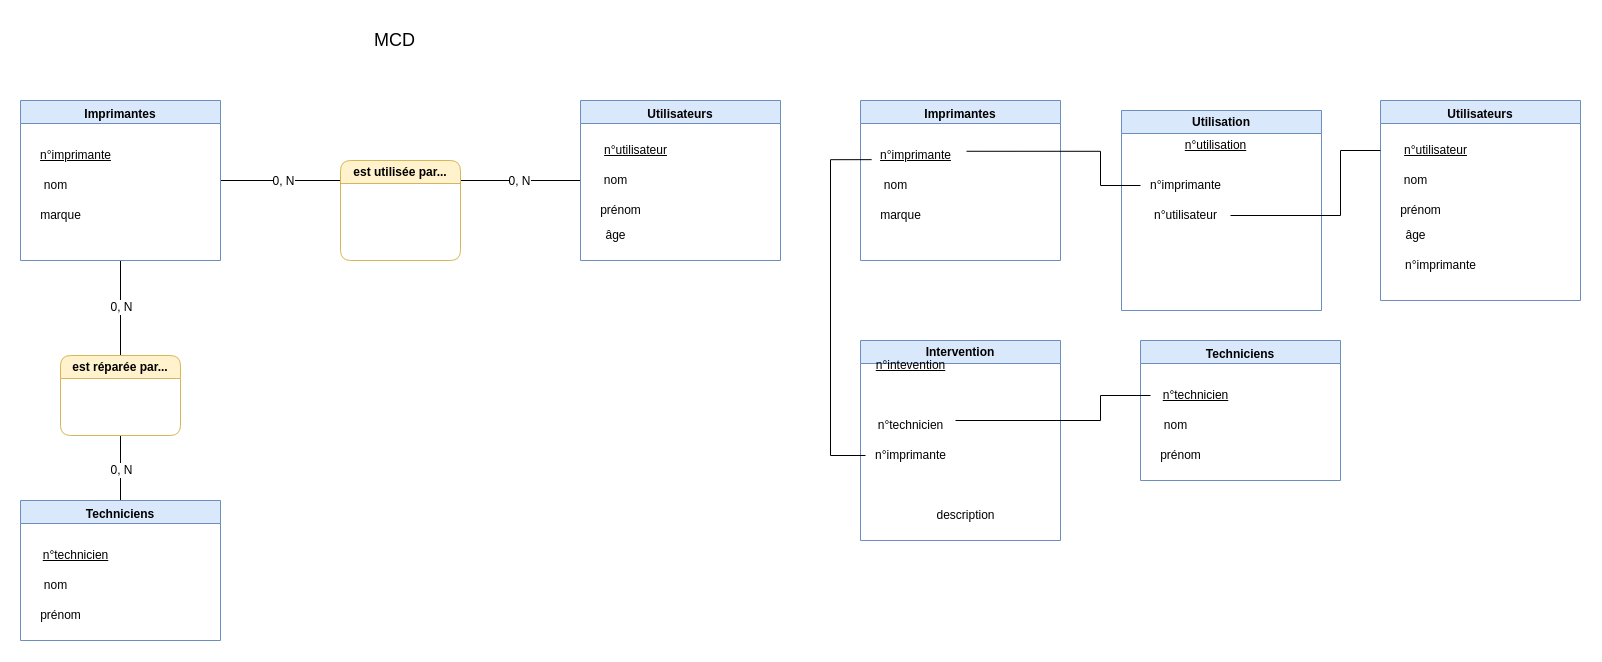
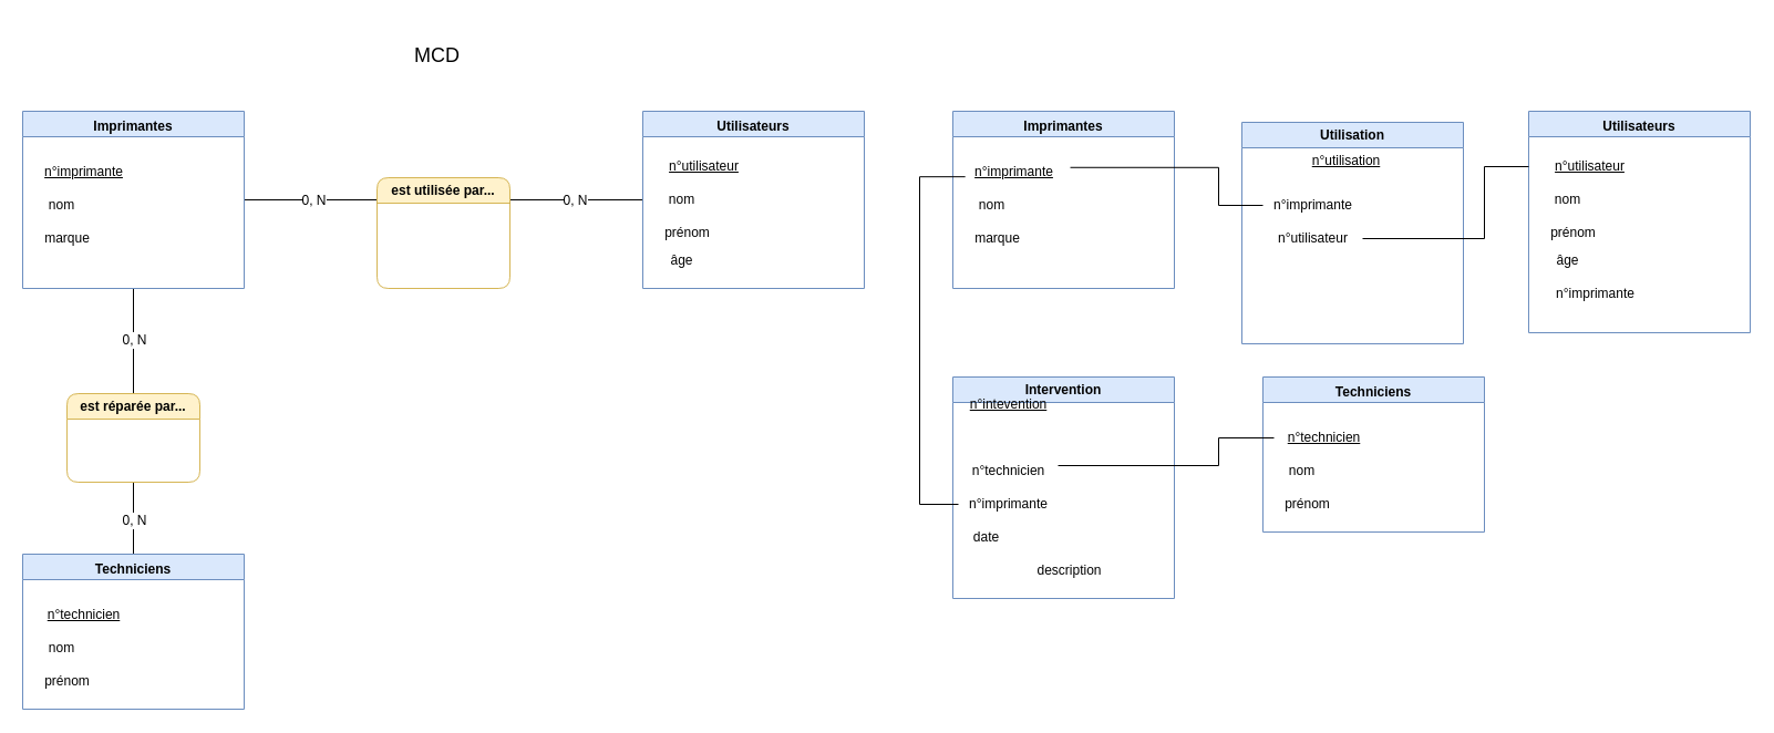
  <mxCell id="0" />
  <mxCell id="1" parent="0" />
- <mxCell id="2" value="&lt;font style=&quot;font-size: 18px;&quot;&gt;MCD&lt;/font&gt;" style="text;html=1;align=center;verticalAlign=middle;resizable=0;points=[];autosize=1;strokeColor=none;fillColor=none;" parent="1" vertex="1"><mxGeometry x="364" y="20" width="60" height="40" as="geometry" /></mxCell>
+ <mxCell id="2" value="&lt;font style=&quot;font-size: 18px;&quot;&gt;MCD&lt;/font&gt;" style="text;html=1;align=center;verticalAlign=middle;resizable=0;points=[];autosize=1;strokeColor=none;fillColor=none;" parent="1" vertex="1"><mxGeometry x="364" y="30" width="60" height="40" as="geometry" /></mxCell>
  <mxCell id="3" style="edgeStyle=orthogonalEdgeStyle;rounded=0;orthogonalLoop=1;jettySize=auto;html=1;entryX=0;entryY=0.25;entryDx=0;entryDy=0;fontSize=12;endArrow=none;endFill=0;" parent="1" source="7" target="24" edge="1"><mxGeometry relative="1" as="geometry"><Array as="points"><mxPoint x="280" y="180" /><mxPoint x="280" y="180" /></Array></mxGeometry></mxCell>
  <mxCell id="4" value="0, N" style="edgeLabel;html=1;align=center;verticalAlign=middle;resizable=0;points=[];fontSize=12;" parent="3" vertex="1" connectable="0"><mxGeometry x="-0.258" y="-1" relative="1" as="geometry"><mxPoint x="16" y="-1" as="offset" /></mxGeometry></mxCell>
  <mxCell id="5" style="edgeStyle=orthogonalEdgeStyle;rounded=0;orthogonalLoop=1;jettySize=auto;html=1;entryX=0.5;entryY=0;entryDx=0;entryDy=0;fontSize=12;endArrow=none;endFill=0;" parent="1" source="7" target="31" edge="1"><mxGeometry relative="1" as="geometry" /></mxCell>
  <mxCell id="6" value="0, N" style="edgeLabel;html=1;align=center;verticalAlign=middle;resizable=0;points=[];fontSize=12;" parent="5" vertex="1" connectable="0"><mxGeometry x="-0.267" relative="1" as="geometry"><mxPoint y="11" as="offset" /></mxGeometry></mxCell>
  <mxCell id="7" value="&lt;font style=&quot;font-size: 12px;&quot;&gt;Imprimantes&lt;/font&gt;" style="swimlane;whiteSpace=wrap;html=1;fontSize=18;fillColor=#dae8fc;strokeColor=#6c8ebf;" parent="1" vertex="1"><mxGeometry x="20" y="100" width="200" height="160" as="geometry" /></mxCell>
  <mxCell id="8" value="&lt;u&gt;n°imprimante&lt;/u&gt;" style="text;html=1;align=center;verticalAlign=middle;resizable=0;points=[];autosize=1;strokeColor=none;fillColor=none;fontSize=12;" parent="7" vertex="1"><mxGeometry x="10" y="40" width="90" height="30" as="geometry" /></mxCell>
  <mxCell id="9" value="nom" style="text;html=1;align=center;verticalAlign=middle;resizable=0;points=[];autosize=1;strokeColor=none;fillColor=none;fontSize=12;" parent="7" vertex="1"><mxGeometry x="10" y="70" width="50" height="30" as="geometry" /></mxCell>
  <mxCell id="10" value="marque" style="text;html=1;align=center;verticalAlign=middle;resizable=0;points=[];autosize=1;strokeColor=none;fillColor=none;fontSize=12;" parent="7" vertex="1"><mxGeometry x="10" y="100" width="60" height="30" as="geometry" /></mxCell>
  <mxCell id="11" style="edgeStyle=orthogonalEdgeStyle;rounded=0;orthogonalLoop=1;jettySize=auto;html=1;entryX=1;entryY=0.25;entryDx=0;entryDy=0;fontSize=12;endArrow=none;endFill=0;" parent="1" source="13" target="24" edge="1"><mxGeometry relative="1" as="geometry"><Array as="points"><mxPoint x="520" y="180" /><mxPoint x="520" y="180" /></Array></mxGeometry></mxCell>
  <mxCell id="12" value="0, N" style="edgeLabel;html=1;align=center;verticalAlign=middle;resizable=0;points=[];fontSize=12;" parent="11" vertex="1" connectable="0"><mxGeometry x="-0.186" relative="1" as="geometry"><mxPoint x="-11" as="offset" /></mxGeometry></mxCell>
  <mxCell id="13" value="&lt;font style=&quot;font-size: 12px;&quot;&gt;Utilisateurs&lt;/font&gt;" style="swimlane;whiteSpace=wrap;html=1;fontSize=18;fillColor=#dae8fc;strokeColor=#6c8ebf;" parent="1" vertex="1"><mxGeometry x="580" y="100" width="200" height="160" as="geometry" /></mxCell>
  <mxCell id="14" value="&lt;u&gt;n°utilisateur&lt;/u&gt;" style="text;html=1;align=center;verticalAlign=middle;resizable=0;points=[];autosize=1;strokeColor=none;fillColor=none;fontSize=12;" parent="13" vertex="1"><mxGeometry x="10" y="35" width="90" height="30" as="geometry" /></mxCell>
  <mxCell id="15" value="nom" style="text;html=1;align=center;verticalAlign=middle;resizable=0;points=[];autosize=1;strokeColor=none;fillColor=none;fontSize=12;" parent="13" vertex="1"><mxGeometry x="10" y="65" width="50" height="30" as="geometry" /></mxCell>
  <mxCell id="16" value="prénom" style="text;html=1;align=center;verticalAlign=middle;resizable=0;points=[];autosize=1;strokeColor=none;fillColor=none;fontSize=12;" parent="13" vertex="1"><mxGeometry x="10" y="95" width="60" height="30" as="geometry" /></mxCell>
  <mxCell id="17" value="âge" style="text;html=1;align=center;verticalAlign=middle;resizable=0;points=[];autosize=1;strokeColor=none;fillColor=none;fontSize=12;" parent="13" vertex="1"><mxGeometry x="15" y="120" width="40" height="30" as="geometry" /></mxCell>
  <mxCell id="18" style="edgeStyle=orthogonalEdgeStyle;rounded=0;orthogonalLoop=1;jettySize=auto;html=1;entryX=0.5;entryY=1;entryDx=0;entryDy=0;fontSize=12;endArrow=none;endFill=0;" parent="1" source="20" target="31" edge="1"><mxGeometry relative="1" as="geometry" /></mxCell>
  <mxCell id="19" value="0, N" style="edgeLabel;html=1;align=center;verticalAlign=middle;resizable=0;points=[];fontSize=12;" parent="18" vertex="1" connectable="0"><mxGeometry x="0.208" y="-1" relative="1" as="geometry"><mxPoint x="-1" y="8" as="offset" /></mxGeometry></mxCell>
  <mxCell id="20" value="&lt;font style=&quot;font-size: 12px;&quot;&gt;Techniciens&lt;/font&gt;" style="swimlane;whiteSpace=wrap;html=1;fontSize=18;fillColor=#dae8fc;strokeColor=#6c8ebf;" parent="1" vertex="1"><mxGeometry x="20" y="500" width="200" height="140" as="geometry" /></mxCell>
  <mxCell id="21" value="&lt;u&gt;n°technicien&lt;/u&gt;" style="text;html=1;align=center;verticalAlign=middle;resizable=0;points=[];autosize=1;strokeColor=none;fillColor=none;fontSize=12;" parent="20" vertex="1"><mxGeometry x="10" y="40" width="90" height="30" as="geometry" /></mxCell>
  <mxCell id="22" value="prénom" style="text;html=1;align=center;verticalAlign=middle;resizable=0;points=[];autosize=1;strokeColor=none;fillColor=none;fontSize=12;" parent="20" vertex="1"><mxGeometry x="10" y="100" width="60" height="30" as="geometry" /></mxCell>
  <mxCell id="23" value="nom" style="text;html=1;align=center;verticalAlign=middle;resizable=0;points=[];autosize=1;strokeColor=none;fillColor=none;fontSize=12;" parent="20" vertex="1"><mxGeometry x="10" y="70" width="50" height="30" as="geometry" /></mxCell>
  <mxCell id="24" value="est utilisée par..." style="swimlane;whiteSpace=wrap;html=1;fontSize=12;fillColor=#fff2cc;strokeColor=#d6b656;rounded=1;" parent="1" vertex="1"><mxGeometry x="340" y="160" width="120" height="100" as="geometry" /></mxCell>
  <mxCell id="25" value="Intervention" style="swimlane;whiteSpace=wrap;html=1;rounded=0;fontSize=12;fillColor=#dae8fc;strokeColor=#6c8ebf;" parent="1" vertex="1"><mxGeometry x="860" y="340" width="200" height="200" as="geometry" /></mxCell>
  <mxCell id="26" value="n°imprimante" style="text;html=1;align=center;verticalAlign=middle;resizable=0;points=[];autosize=1;strokeColor=none;fillColor=none;fontSize=12;" parent="25" vertex="1"><mxGeometry x="5" y="100" width="90" height="30" as="geometry" /></mxCell>
+ <mxCell id="27" value="date" style="text;html=1;align=center;verticalAlign=middle;resizable=0;points=[];autosize=1;strokeColor=none;fillColor=none;fontSize=12;" parent="25" vertex="1"><mxGeometry x="5" y="130" width="50" height="30" as="geometry" /></mxCell>
  <mxCell id="28" value="description" style="text;html=1;align=center;verticalAlign=middle;resizable=0;points=[];autosize=1;strokeColor=none;fillColor=none;fontSize=12;" parent="25" vertex="1"><mxGeometry x="65" y="160" width="80" height="30" as="geometry" /></mxCell>
  <mxCell id="29" value="&lt;u&gt;n°intevention&lt;/u&gt;" style="text;html=1;align=center;verticalAlign=middle;resizable=0;points=[];autosize=1;strokeColor=none;fillColor=none;fontSize=12;" parent="25" vertex="1"><mxGeometry x="5" y="10" width="90" height="30" as="geometry" /></mxCell>
  <mxCell id="30" value="n°technicien" style="text;html=1;align=center;verticalAlign=middle;resizable=0;points=[];autosize=1;strokeColor=none;fillColor=none;fontSize=12;" parent="25" vertex="1"><mxGeometry x="5" y="70" width="90" height="30" as="geometry" /></mxCell>
  <mxCell id="31" value="est réparée par..." style="swimlane;whiteSpace=wrap;html=1;fontSize=12;fillColor=#fff2cc;strokeColor=#d6b656;rounded=1;" parent="1" vertex="1"><mxGeometry x="60" y="355" width="120" height="80" as="geometry" /></mxCell>
  <mxCell id="32" value="&lt;font style=&quot;font-size: 12px;&quot;&gt;Imprimantes&lt;/font&gt;" style="swimlane;whiteSpace=wrap;html=1;fontSize=18;fillColor=#dae8fc;strokeColor=#6c8ebf;" parent="1" vertex="1"><mxGeometry x="860" y="100" width="200" height="160" as="geometry" /></mxCell>
  <mxCell id="33" value="&lt;u&gt;n°imprimante&lt;/u&gt;" style="text;html=1;align=center;verticalAlign=middle;resizable=0;points=[];autosize=1;strokeColor=none;fillColor=none;fontSize=12;" parent="32" vertex="1"><mxGeometry x="10" y="40" width="90" height="30" as="geometry" /></mxCell>
  <mxCell id="34" value="nom" style="text;html=1;align=center;verticalAlign=middle;resizable=0;points=[];autosize=1;strokeColor=none;fillColor=none;fontSize=12;" parent="32" vertex="1"><mxGeometry x="10" y="70" width="50" height="30" as="geometry" /></mxCell>
  <mxCell id="35" value="marque" style="text;html=1;align=center;verticalAlign=middle;resizable=0;points=[];autosize=1;strokeColor=none;fillColor=none;fontSize=12;" parent="32" vertex="1"><mxGeometry x="10" y="100" width="60" height="30" as="geometry" /></mxCell>
  <mxCell id="36" value="&lt;font style=&quot;font-size: 12px;&quot;&gt;Utilisateurs&lt;/font&gt;" style="swimlane;whiteSpace=wrap;html=1;fontSize=18;fillColor=#dae8fc;strokeColor=#6c8ebf;" parent="1" vertex="1"><mxGeometry x="1380" y="100" width="200" height="200" as="geometry" /></mxCell>
  <mxCell id="37" value="&lt;u&gt;n°utilisateur&lt;/u&gt;" style="text;html=1;align=center;verticalAlign=middle;resizable=0;points=[];autosize=1;strokeColor=none;fillColor=none;fontSize=12;" parent="36" vertex="1"><mxGeometry x="10" y="35" width="90" height="30" as="geometry" /></mxCell>
  <mxCell id="38" value="nom" style="text;html=1;align=center;verticalAlign=middle;resizable=0;points=[];autosize=1;strokeColor=none;fillColor=none;fontSize=12;" parent="36" vertex="1"><mxGeometry x="10" y="65" width="50" height="30" as="geometry" /></mxCell>
  <mxCell id="39" value="prénom" style="text;html=1;align=center;verticalAlign=middle;resizable=0;points=[];autosize=1;strokeColor=none;fillColor=none;fontSize=12;" parent="36" vertex="1"><mxGeometry x="10" y="95" width="60" height="30" as="geometry" /></mxCell>
  <mxCell id="40" value="âge" style="text;html=1;align=center;verticalAlign=middle;resizable=0;points=[];autosize=1;strokeColor=none;fillColor=none;fontSize=12;" parent="36" vertex="1"><mxGeometry x="15" y="120" width="40" height="30" as="geometry" /></mxCell>
  <mxCell id="41" value="n°imprimante" style="text;html=1;align=center;verticalAlign=middle;resizable=0;points=[];autosize=1;strokeColor=none;fillColor=none;fontSize=12;" parent="36" vertex="1"><mxGeometry x="15" y="150" width="90" height="30" as="geometry" /></mxCell>
  <mxCell id="42" value="&lt;font style=&quot;font-size: 12px;&quot;&gt;Techniciens&lt;/font&gt;" style="swimlane;whiteSpace=wrap;html=1;fontSize=18;fillColor=#dae8fc;strokeColor=#6c8ebf;" parent="1" vertex="1"><mxGeometry x="1140" y="340" width="200" height="140" as="geometry" /></mxCell>
  <mxCell id="43" value="&lt;u&gt;n°technicien&lt;/u&gt;" style="text;html=1;align=center;verticalAlign=middle;resizable=0;points=[];autosize=1;strokeColor=none;fillColor=none;fontSize=12;" parent="42" vertex="1"><mxGeometry x="10" y="40" width="90" height="30" as="geometry" /></mxCell>
  <mxCell id="44" value="prénom" style="text;html=1;align=center;verticalAlign=middle;resizable=0;points=[];autosize=1;strokeColor=none;fillColor=none;fontSize=12;" parent="42" vertex="1"><mxGeometry x="10" y="100" width="60" height="30" as="geometry" /></mxCell>
  <mxCell id="45" value="nom" style="text;html=1;align=center;verticalAlign=middle;resizable=0;points=[];autosize=1;strokeColor=none;fillColor=none;fontSize=12;" parent="42" vertex="1"><mxGeometry x="10" y="70" width="50" height="30" as="geometry" /></mxCell>
  <mxCell id="46" style="edgeStyle=orthogonalEdgeStyle;rounded=0;orthogonalLoop=1;jettySize=auto;html=1;entryX=0;entryY=0.5;entryDx=0;entryDy=0;entryPerimeter=0;fontSize=12;endArrow=none;endFill=0;" parent="1" source="30" target="43" edge="1"><mxGeometry relative="1" as="geometry"><Array as="points"><mxPoint x="1100" y="420" /><mxPoint x="1100" y="395" /></Array></mxGeometry></mxCell>
  <mxCell id="47" style="edgeStyle=orthogonalEdgeStyle;rounded=0;orthogonalLoop=1;jettySize=auto;html=1;fontSize=12;endArrow=none;endFill=0;entryX=0.013;entryY=0.639;entryDx=0;entryDy=0;entryPerimeter=0;" parent="1" source="26" target="33" edge="1"><mxGeometry relative="1" as="geometry"><mxPoint x="840" y="280" as="targetPoint" /><Array as="points"><mxPoint x="830" y="455" /><mxPoint x="830" y="159" /></Array></mxGeometry></mxCell>
  <mxCell id="48" value="Utilisation" style="swimlane;whiteSpace=wrap;html=1;fillColor=#dae8fc;strokeColor=#6c8ebf;" vertex="1" parent="1"><mxGeometry x="1121" y="110" width="200" height="200" as="geometry" /></mxCell>
  <mxCell id="49" value="&lt;u&gt;n°utilisation&lt;/u&gt;" style="text;html=1;align=center;verticalAlign=middle;resizable=0;points=[];autosize=1;strokeColor=none;fillColor=none;" vertex="1" parent="48"><mxGeometry x="49" y="20" width="90" height="30" as="geometry" /></mxCell>
  <mxCell id="50" value="n°imprimante" style="text;html=1;align=center;verticalAlign=middle;resizable=0;points=[];autosize=1;strokeColor=none;fillColor=none;" vertex="1" parent="48"><mxGeometry x="19" y="60" width="90" height="30" as="geometry" /></mxCell>
  <mxCell id="51" value="n°utilisateur" style="text;html=1;align=center;verticalAlign=middle;resizable=0;points=[];autosize=1;strokeColor=none;fillColor=none;" vertex="1" parent="48"><mxGeometry x="19" y="90" width="90" height="30" as="geometry" /></mxCell>
  <mxCell id="52" style="edgeStyle=orthogonalEdgeStyle;rounded=0;orthogonalLoop=1;jettySize=auto;html=1;entryX=0;entryY=0.25;entryDx=0;entryDy=0;endArrow=none;endFill=0;" edge="1" parent="1" source="51" target="36"><mxGeometry relative="1" as="geometry"><Array as="points"><mxPoint x="1340" y="215" /><mxPoint x="1340" y="150" /></Array></mxGeometry></mxCell>
  <mxCell id="53" style="edgeStyle=orthogonalEdgeStyle;rounded=0;orthogonalLoop=1;jettySize=auto;html=1;entryX=1.067;entryY=0.359;entryDx=0;entryDy=0;entryPerimeter=0;endArrow=none;endFill=0;" edge="1" parent="1" source="50" target="33"><mxGeometry relative="1" as="geometry"><Array as="points"><mxPoint x="1100" y="185" /><mxPoint x="1100" y="151" /></Array></mxGeometry></mxCell>
